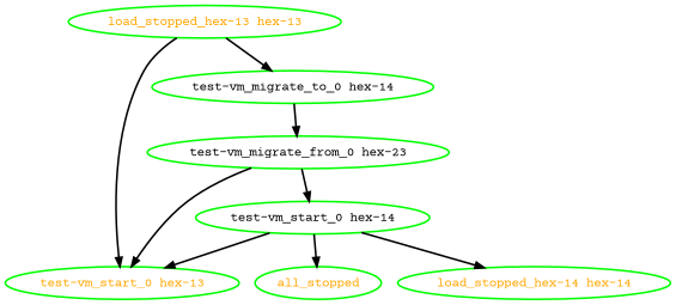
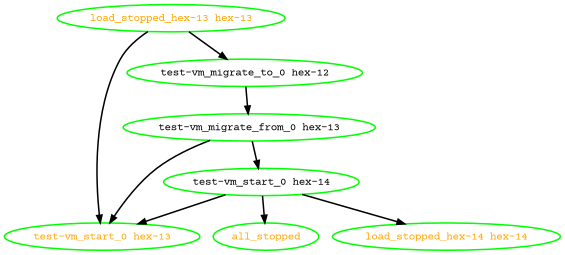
  digraph {
    fontname="Courier Prime"
    node [color=green fontcolor=orange fontname="Courier Prime" style=bold]
    edge [fontname="Courier Prime" style=bold]
-   "test-vm_migrate_to_0 hex-14" [fontcolor=black]
+   "test-vm_migrate_to_0 hex-14" [fontcolor=black label="test-vm_migrate_to_0 hex-12"]
    "load_stopped_hex-13 hex-13"
    "test-vm_start_0 hex-13"
-   "test-vm_migrate_from_0 hex-13" [fontcolor=black label="test-vm_migrate_from_0 hex-23"]
+   "test-vm_migrate_from_0 hex-13" [fontcolor=black]
    n5 [fontcolor=black label="test-vm_start_0 hex-14"]
    all_stopped
    "load_stopped_hex-14 hex-14"
    "test-vm_migrate_to_0 hex-14" -> "test-vm_migrate_from_0 hex-13"
    "load_stopped_hex-13 hex-13" -> "test-vm_migrate_to_0 hex-14"
    "load_stopped_hex-13 hex-13" -> "test-vm_start_0 hex-13"
    "test-vm_migrate_from_0 hex-13" -> "test-vm_start_0 hex-13"
    "test-vm_migrate_from_0 hex-13" -> n5
    n5 -> "test-vm_start_0 hex-13"
    n5 -> all_stopped
    n5 -> "load_stopped_hex-14 hex-14"
  }
